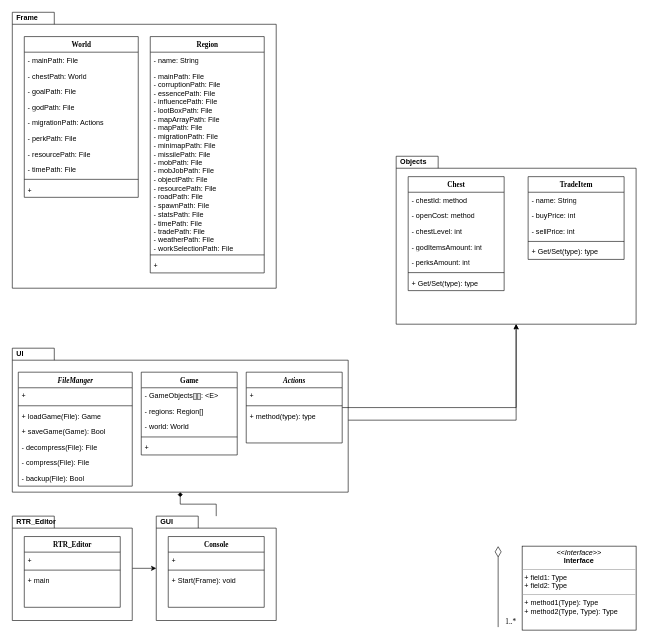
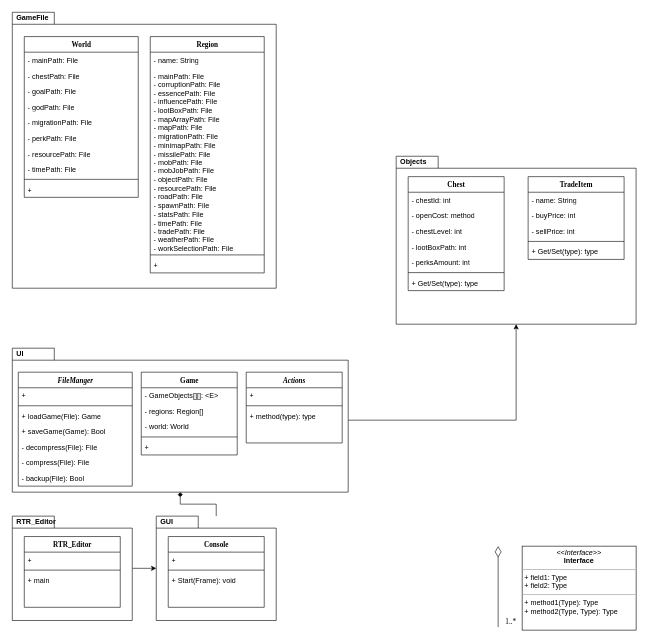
  <mxCell id="0" />
  <mxCell id="1" parent="0" />
  <mxCell id="2" style="edgeStyle=orthogonalEdgeStyle;rounded=0;html=1;labelBackgroundColor=none;startArrow=none;startFill=0;startSize=8;endArrow=diamondThin;endFill=0;endSize=16;fontFamily=Verdana;fontSize=12;" parent="1" edge="1"><mxGeometry relative="1" as="geometry"><mxPoint x="830" y="1045" as="sourcePoint" /><mxPoint x="830" y="910" as="targetPoint" /></mxGeometry></mxCell>
  <mxCell id="3" value="1..*" style="text;html=1;resizable=0;points=[];align=center;verticalAlign=middle;labelBackgroundColor=#ffffff;fontSize=12;fontFamily=Verdana;fontColor=#000000;" parent="2" vertex="1" connectable="0"><mxGeometry x="-0.847" y="-1" relative="1" as="geometry"><mxPoint x="19" y="1" as="offset" /></mxGeometry></mxCell>
  <mxCell id="4" value="&lt;p style=&quot;margin:0px;margin-top:4px;text-align:center;&quot;&gt;&lt;i&gt;&amp;lt;&amp;lt;Interface&amp;gt;&amp;gt;&lt;/i&gt;&lt;br/&gt;&lt;b&gt;Interface&lt;/b&gt;&lt;/p&gt;&lt;hr size=&quot;1&quot;/&gt;&lt;p style=&quot;margin:0px;margin-left:4px;&quot;&gt;+ field1: Type&lt;br/&gt;+ field2: Type&lt;/p&gt;&lt;hr size=&quot;1&quot;/&gt;&lt;p style=&quot;margin:0px;margin-left:4px;&quot;&gt;+ method1(Type): Type&lt;br/&gt;+ method2(Type, Type): Type&lt;/p&gt;" style="verticalAlign=top;align=left;overflow=fill;fontSize=12;fontFamily=Helvetica;html=1;rounded=0;shadow=0;comic=0;labelBackgroundColor=none;strokeColor=#000000;strokeWidth=1;fillColor=#ffffff;" parent="1" vertex="1"><mxGeometry x="870" y="910" width="190" height="140" as="geometry" /></mxCell>
  <mxCell id="5" style="edgeStyle=orthogonalEdgeStyle;rounded=0;orthogonalLoop=1;jettySize=auto;html=1;endArrow=diamond;" parent="1" source="6" target="33" edge="1"><mxGeometry relative="1" as="geometry" /></mxCell>
  <mxCell id="6" value="&lt;b&gt;GUI&lt;/b&gt;" style="shape=folder;xSize=90;align=left;spacingLeft=10;align=left;verticalAlign=top;spacingLeft=5;spacingTop=-4;tabWidth=70;tabHeight=20;tabPosition=left;html=1;strokeWidth=1;recursiveResize=0;" parent="1" vertex="1"><mxGeometry x="260" y="860" width="200" height="174" as="geometry" /></mxCell>
  <mxCell id="7" value="Console" style="swimlane;html=1;fontStyle=1;align=center;verticalAlign=top;childLayout=stackLayout;horizontal=1;startSize=26;horizontalStack=0;resizeParent=1;resizeLast=0;collapsible=1;marginBottom=0;swimlaneFillColor=#ffffff;rounded=0;shadow=0;comic=0;labelBackgroundColor=none;strokeColor=#000000;strokeWidth=1;fillColor=none;fontFamily=Verdana;fontSize=12;fontColor=#000000;" parent="1" vertex="1"><mxGeometry x="280" y="894" width="160" height="118" as="geometry" /></mxCell>
  <mxCell id="8" value="+" style="text;html=1;strokeColor=none;fillColor=none;align=left;verticalAlign=top;spacingLeft=4;spacingRight=4;whiteSpace=wrap;overflow=hidden;rotatable=0;points=[[0,0.5],[1,0.5]];portConstraint=eastwest;" parent="7" vertex="1"><mxGeometry y="26" width="160" height="26" as="geometry" /></mxCell>
  <mxCell id="9" value="" style="line;html=1;strokeWidth=1;fillColor=none;align=left;verticalAlign=middle;spacingTop=-1;spacingLeft=3;spacingRight=3;rotatable=0;labelPosition=right;points=[];portConstraint=eastwest;" parent="7" vertex="1"><mxGeometry y="52" width="160" height="8" as="geometry" /></mxCell>
  <mxCell id="10" value="+ Start(Frame): void" style="text;html=1;strokeColor=none;fillColor=none;align=left;verticalAlign=top;spacingLeft=4;spacingRight=4;whiteSpace=wrap;overflow=hidden;rotatable=0;points=[[0,0.5],[1,0.5]];portConstraint=eastwest;" parent="7" vertex="1"><mxGeometry y="60" width="160" height="26" as="geometry" /></mxCell>
  <mxCell id="11" style="edgeStyle=orthogonalEdgeStyle;rounded=0;orthogonalLoop=1;jettySize=auto;html=1;" edge="1" parent="1" source="12" target="6"><mxGeometry relative="1" as="geometry" /></mxCell>
  <mxCell id="12" value="&lt;b&gt;RTR_Editor&lt;/b&gt;" style="shape=folder;xSize=90;align=left;spacingLeft=10;align=left;verticalAlign=top;spacingLeft=5;spacingTop=-4;tabWidth=70;tabHeight=20;tabPosition=left;html=1;strokeWidth=1;recursiveResize=0;" parent="1" vertex="1"><mxGeometry x="20" y="860" width="200" height="174" as="geometry" /></mxCell>
  <mxCell id="13" value="RTR_Editor" style="swimlane;html=1;fontStyle=1;align=center;verticalAlign=top;childLayout=stackLayout;horizontal=1;startSize=26;horizontalStack=0;resizeParent=1;resizeLast=0;collapsible=1;marginBottom=0;swimlaneFillColor=#ffffff;rounded=0;shadow=0;comic=0;labelBackgroundColor=none;strokeColor=#000000;strokeWidth=1;fillColor=none;fontFamily=Verdana;fontSize=12;fontColor=#000000;" parent="1" vertex="1"><mxGeometry x="40" y="894" width="160" height="118" as="geometry" /></mxCell>
  <mxCell id="14" value="+" style="text;html=1;strokeColor=none;fillColor=none;align=left;verticalAlign=top;spacingLeft=4;spacingRight=4;whiteSpace=wrap;overflow=hidden;rotatable=0;points=[[0,0.5],[1,0.5]];portConstraint=eastwest;" parent="13" vertex="1"><mxGeometry y="26" width="160" height="26" as="geometry" /></mxCell>
  <mxCell id="15" value="" style="line;html=1;strokeWidth=1;fillColor=none;align=left;verticalAlign=middle;spacingTop=-1;spacingLeft=3;spacingRight=3;rotatable=0;labelPosition=right;points=[];portConstraint=eastwest;" parent="13" vertex="1"><mxGeometry y="52" width="160" height="8" as="geometry" /></mxCell>
  <mxCell id="16" value="+ main" style="text;html=1;strokeColor=none;fillColor=none;align=left;verticalAlign=top;spacingLeft=4;spacingRight=4;whiteSpace=wrap;overflow=hidden;rotatable=0;points=[[0,0.5],[1,0.5]];portConstraint=eastwest;" parent="13" vertex="1"><mxGeometry y="60" width="160" height="26" as="geometry" /></mxCell>
  <mxCell id="17" value="&lt;b&gt;Objects&lt;/b&gt;" style="shape=folder;xSize=90;align=left;spacingLeft=10;align=left;verticalAlign=top;spacingLeft=5;spacingTop=-4;tabWidth=70;tabHeight=20;tabPosition=left;html=1;strokeWidth=1;recursiveResize=0;" parent="1" vertex="1"><mxGeometry x="660" y="260" width="400" height="280" as="geometry" /></mxCell>
  <mxCell id="18" value="Chest" style="swimlane;html=1;fontStyle=1;align=center;verticalAlign=top;childLayout=stackLayout;horizontal=1;startSize=26;horizontalStack=0;resizeParent=1;resizeLast=0;collapsible=1;marginBottom=0;swimlaneFillColor=#ffffff;rounded=0;shadow=0;comic=0;labelBackgroundColor=none;strokeColor=#000000;strokeWidth=1;fillColor=none;fontFamily=Verdana;fontSize=12;fontColor=#000000;" parent="1" vertex="1"><mxGeometry x="680" y="294" width="160" height="190" as="geometry" /></mxCell>
- <mxCell id="19" value="- chestId: method" style="text;html=1;strokeColor=none;fillColor=none;align=left;verticalAlign=top;spacingLeft=4;spacingRight=4;whiteSpace=wrap;overflow=hidden;rotatable=0;points=[[0,0.5],[1,0.5]];portConstraint=eastwest;" parent="18" vertex="1"><mxGeometry y="26" width="160" height="26" as="geometry" /></mxCell>
+ <mxCell id="19" value="- chestId: int" style="text;html=1;strokeColor=none;fillColor=none;align=left;verticalAlign=top;spacingLeft=4;spacingRight=4;whiteSpace=wrap;overflow=hidden;rotatable=0;points=[[0,0.5],[1,0.5]];portConstraint=eastwest;" parent="18" vertex="1"><mxGeometry y="26" width="160" height="26" as="geometry" /></mxCell>
  <mxCell id="20" value="- openCost: method" style="text;html=1;strokeColor=none;fillColor=none;align=left;verticalAlign=top;spacingLeft=4;spacingRight=4;whiteSpace=wrap;overflow=hidden;rotatable=0;points=[[0,0.5],[1,0.5]];portConstraint=eastwest;" parent="18" vertex="1"><mxGeometry y="52" width="160" height="26" as="geometry" /></mxCell>
  <mxCell id="21" value="- chestLevel: int" style="text;html=1;strokeColor=none;fillColor=none;align=left;verticalAlign=top;spacingLeft=4;spacingRight=4;whiteSpace=wrap;overflow=hidden;rotatable=0;points=[[0,0.5],[1,0.5]];portConstraint=eastwest;" parent="18" vertex="1"><mxGeometry y="78" width="160" height="26" as="geometry" /></mxCell>
- <mxCell id="22" value="- godItemsAmount: int" style="text;html=1;strokeColor=none;fillColor=none;align=left;verticalAlign=top;spacingLeft=4;spacingRight=4;whiteSpace=wrap;overflow=hidden;rotatable=0;points=[[0,0.5],[1,0.5]];portConstraint=eastwest;" parent="18" vertex="1"><mxGeometry y="104" width="160" height="26" as="geometry" /></mxCell>
+ <mxCell id="22" value="- lootBoxPath: int" style="text;html=1;strokeColor=none;fillColor=none;align=left;verticalAlign=top;spacingLeft=4;spacingRight=4;whiteSpace=wrap;overflow=hidden;rotatable=0;points=[[0,0.5],[1,0.5]];portConstraint=eastwest;" parent="18" vertex="1"><mxGeometry y="104" width="160" height="26" as="geometry" /></mxCell>
  <mxCell id="23" value="- perksAmount: int" style="text;html=1;strokeColor=none;fillColor=none;align=left;verticalAlign=top;spacingLeft=4;spacingRight=4;whiteSpace=wrap;overflow=hidden;rotatable=0;points=[[0,0.5],[1,0.5]];portConstraint=eastwest;" parent="18" vertex="1"><mxGeometry y="130" width="160" height="26" as="geometry" /></mxCell>
  <mxCell id="24" value="" style="line;html=1;strokeWidth=1;fillColor=none;align=left;verticalAlign=middle;spacingTop=-1;spacingLeft=3;spacingRight=3;rotatable=0;labelPosition=right;points=[];portConstraint=eastwest;" parent="18" vertex="1"><mxGeometry y="156" width="160" height="8" as="geometry" /></mxCell>
  <mxCell id="25" value="+ Get/Set(type): type" style="text;html=1;strokeColor=none;fillColor=none;align=left;verticalAlign=top;spacingLeft=4;spacingRight=4;whiteSpace=wrap;overflow=hidden;rotatable=0;points=[[0,0.5],[1,0.5]];portConstraint=eastwest;" parent="18" vertex="1"><mxGeometry y="164" width="160" height="26" as="geometry" /></mxCell>
  <mxCell id="26" value="TradeItem" style="swimlane;html=1;fontStyle=1;align=center;verticalAlign=top;childLayout=stackLayout;horizontal=1;startSize=26;horizontalStack=0;resizeParent=1;resizeLast=0;collapsible=1;marginBottom=0;swimlaneFillColor=#ffffff;rounded=0;shadow=0;comic=0;labelBackgroundColor=none;strokeColor=#000000;strokeWidth=1;fillColor=none;fontFamily=Verdana;fontSize=12;fontColor=#000000;" parent="1" vertex="1"><mxGeometry x="880" y="294" width="160" height="138" as="geometry" /></mxCell>
  <mxCell id="27" value="- name: String" style="text;html=1;strokeColor=none;fillColor=none;align=left;verticalAlign=top;spacingLeft=4;spacingRight=4;whiteSpace=wrap;overflow=hidden;rotatable=0;points=[[0,0.5],[1,0.5]];portConstraint=eastwest;" parent="26" vertex="1"><mxGeometry y="26" width="160" height="26" as="geometry" /></mxCell>
  <mxCell id="28" value="- buyPrice: int" style="text;html=1;strokeColor=none;fillColor=none;align=left;verticalAlign=top;spacingLeft=4;spacingRight=4;whiteSpace=wrap;overflow=hidden;rotatable=0;points=[[0,0.5],[1,0.5]];portConstraint=eastwest;" parent="26" vertex="1"><mxGeometry y="52" width="160" height="26" as="geometry" /></mxCell>
  <mxCell id="29" value="- sellPrice: int" style="text;html=1;strokeColor=none;fillColor=none;align=left;verticalAlign=top;spacingLeft=4;spacingRight=4;whiteSpace=wrap;overflow=hidden;rotatable=0;points=[[0,0.5],[1,0.5]];portConstraint=eastwest;" parent="26" vertex="1"><mxGeometry y="78" width="160" height="26" as="geometry" /></mxCell>
  <mxCell id="30" value="" style="line;html=1;strokeWidth=1;fillColor=none;align=left;verticalAlign=middle;spacingTop=-1;spacingLeft=3;spacingRight=3;rotatable=0;labelPosition=right;points=[];portConstraint=eastwest;" parent="26" vertex="1"><mxGeometry y="104" width="160" height="8" as="geometry" /></mxCell>
  <mxCell id="31" value="+ Get/Set(type): type" style="text;html=1;strokeColor=none;fillColor=none;align=left;verticalAlign=top;spacingLeft=4;spacingRight=4;whiteSpace=wrap;overflow=hidden;rotatable=0;points=[[0,0.5],[1,0.5]];portConstraint=eastwest;" vertex="1" parent="26"><mxGeometry y="112" width="160" height="26" as="geometry" /></mxCell>
  <mxCell id="32" style="edgeStyle=orthogonalEdgeStyle;rounded=0;orthogonalLoop=1;jettySize=auto;html=1;" edge="1" parent="1" source="33" target="17"><mxGeometry relative="1" as="geometry" /></mxCell>
  <mxCell id="33" value="&lt;b&gt;UI&lt;/b&gt;" style="shape=folder;xSize=90;align=left;spacingLeft=10;align=left;verticalAlign=top;spacingLeft=5;spacingTop=-4;tabWidth=70;tabHeight=20;tabPosition=left;html=1;strokeWidth=1;recursiveResize=0;" parent="1" vertex="1"><mxGeometry x="20" y="580" width="560" height="240" as="geometry" /></mxCell>
  <mxCell id="34" value="&lt;i&gt;FileManger&lt;/i&gt;" style="swimlane;html=1;fontStyle=1;align=center;verticalAlign=top;childLayout=stackLayout;horizontal=1;startSize=26;horizontalStack=0;resizeParent=1;resizeLast=0;collapsible=1;marginBottom=0;swimlaneFillColor=#ffffff;rounded=0;shadow=0;comic=0;labelBackgroundColor=none;strokeColor=#000000;strokeWidth=1;fillColor=none;fontFamily=Verdana;fontSize=12;fontColor=#000000;" parent="1" vertex="1"><mxGeometry x="30" y="620" width="190" height="190" as="geometry" /></mxCell>
  <mxCell id="35" value="+" style="text;html=1;strokeColor=none;fillColor=none;align=left;verticalAlign=top;spacingLeft=4;spacingRight=4;whiteSpace=wrap;overflow=hidden;rotatable=0;points=[[0,0.5],[1,0.5]];portConstraint=eastwest;" parent="34" vertex="1"><mxGeometry y="26" width="190" height="26" as="geometry" /></mxCell>
  <mxCell id="36" value="" style="line;html=1;strokeWidth=1;fillColor=none;align=left;verticalAlign=middle;spacingTop=-1;spacingLeft=3;spacingRight=3;rotatable=0;labelPosition=right;points=[];portConstraint=eastwest;" parent="34" vertex="1"><mxGeometry y="52" width="190" height="8" as="geometry" /></mxCell>
  <mxCell id="37" value="+ loadGame(File): Game" style="text;html=1;strokeColor=none;fillColor=none;align=left;verticalAlign=top;spacingLeft=4;spacingRight=4;whiteSpace=wrap;overflow=hidden;rotatable=0;points=[[0,0.5],[1,0.5]];portConstraint=eastwest;" parent="34" vertex="1"><mxGeometry y="60" width="190" height="26" as="geometry" /></mxCell>
  <mxCell id="38" value="+ saveGame(Game): Bool" style="text;html=1;strokeColor=none;fillColor=none;align=left;verticalAlign=top;spacingLeft=4;spacingRight=4;whiteSpace=wrap;overflow=hidden;rotatable=0;points=[[0,0.5],[1,0.5]];portConstraint=eastwest;" vertex="1" parent="34"><mxGeometry y="86" width="190" height="26" as="geometry" /></mxCell>
  <mxCell id="39" value="- decompress(File): File" style="text;html=1;strokeColor=none;fillColor=none;align=left;verticalAlign=top;spacingLeft=4;spacingRight=4;whiteSpace=wrap;overflow=hidden;rotatable=0;points=[[0,0.5],[1,0.5]];portConstraint=eastwest;" vertex="1" parent="34"><mxGeometry y="112" width="190" height="26" as="geometry" /></mxCell>
  <mxCell id="40" value="- compress(File): File" style="text;html=1;strokeColor=none;fillColor=none;align=left;verticalAlign=top;spacingLeft=4;spacingRight=4;whiteSpace=wrap;overflow=hidden;rotatable=0;points=[[0,0.5],[1,0.5]];portConstraint=eastwest;" vertex="1" parent="34"><mxGeometry y="138" width="190" height="26" as="geometry" /></mxCell>
  <mxCell id="41" value="- backup(File): Bool" style="text;html=1;strokeColor=none;fillColor=none;align=left;verticalAlign=top;spacingLeft=4;spacingRight=4;whiteSpace=wrap;overflow=hidden;rotatable=0;points=[[0,0.5],[1,0.5]];portConstraint=eastwest;" vertex="1" parent="34"><mxGeometry y="164" width="190" height="26" as="geometry" /></mxCell>
- <mxCell id="42" style="edgeStyle=orthogonalEdgeStyle;rounded=0;orthogonalLoop=1;jettySize=auto;html=1;" parent="1" source="43" target="17" edge="1"><mxGeometry relative="1" as="geometry" /></mxCell>
  <mxCell id="43" value="&lt;i&gt;Actions&lt;/i&gt;" style="swimlane;html=1;fontStyle=1;align=center;verticalAlign=top;childLayout=stackLayout;horizontal=1;startSize=26;horizontalStack=0;resizeParent=1;resizeLast=0;collapsible=1;marginBottom=0;swimlaneFillColor=#ffffff;rounded=0;shadow=0;comic=0;labelBackgroundColor=none;strokeColor=#000000;strokeWidth=1;fillColor=none;fontFamily=Verdana;fontSize=12;fontColor=#000000;" parent="1" vertex="1"><mxGeometry x="410" y="620" width="160" height="118" as="geometry" /></mxCell>
  <mxCell id="44" value="+" style="text;html=1;strokeColor=none;fillColor=none;align=left;verticalAlign=top;spacingLeft=4;spacingRight=4;whiteSpace=wrap;overflow=hidden;rotatable=0;points=[[0,0.5],[1,0.5]];portConstraint=eastwest;" parent="43" vertex="1"><mxGeometry y="26" width="160" height="26" as="geometry" /></mxCell>
  <mxCell id="45" value="" style="line;html=1;strokeWidth=1;fillColor=none;align=left;verticalAlign=middle;spacingTop=-1;spacingLeft=3;spacingRight=3;rotatable=0;labelPosition=right;points=[];portConstraint=eastwest;" parent="43" vertex="1"><mxGeometry y="52" width="160" height="8" as="geometry" /></mxCell>
  <mxCell id="46" value="+ method(type): type" style="text;html=1;strokeColor=none;fillColor=none;align=left;verticalAlign=top;spacingLeft=4;spacingRight=4;whiteSpace=wrap;overflow=hidden;rotatable=0;points=[[0,0.5],[1,0.5]];portConstraint=eastwest;" parent="43" vertex="1"><mxGeometry y="60" width="160" height="26" as="geometry" /></mxCell>
- <mxCell id="47" value="&lt;b&gt;Frame&lt;/b&gt;" style="shape=folder;xSize=90;align=left;spacingLeft=10;align=left;verticalAlign=top;spacingLeft=5;spacingTop=-4;tabWidth=70;tabHeight=20;tabPosition=left;html=1;strokeWidth=1;recursiveResize=0;" parent="1" vertex="1"><mxGeometry x="20" y="20" width="440" height="460" as="geometry" /></mxCell>
+ <mxCell id="47" value="&lt;b&gt;GameFile&lt;/b&gt;" style="shape=folder;xSize=90;align=left;spacingLeft=10;align=left;verticalAlign=top;spacingLeft=5;spacingTop=-4;tabWidth=70;tabHeight=20;tabPosition=left;html=1;strokeWidth=1;recursiveResize=0;" parent="1" vertex="1"><mxGeometry x="20" y="20" width="440" height="460" as="geometry" /></mxCell>
  <mxCell id="48" value="World" style="swimlane;html=1;fontStyle=1;align=center;verticalAlign=top;childLayout=stackLayout;horizontal=1;startSize=26;horizontalStack=0;resizeParent=1;resizeLast=0;collapsible=1;marginBottom=0;swimlaneFillColor=#ffffff;rounded=0;shadow=0;comic=0;labelBackgroundColor=none;strokeColor=#000000;strokeWidth=1;fillColor=none;fontFamily=Verdana;fontSize=12;fontColor=#000000;" parent="1" vertex="1"><mxGeometry x="40" y="60.5" width="190" height="268" as="geometry" /></mxCell>
  <mxCell id="49" value="- mainPath: File" style="text;html=1;strokeColor=none;fillColor=none;align=left;verticalAlign=top;spacingLeft=4;spacingRight=4;whiteSpace=wrap;overflow=hidden;rotatable=0;points=[[0,0.5],[1,0.5]];portConstraint=eastwest;" parent="48" vertex="1"><mxGeometry y="26" width="190" height="26" as="geometry" /></mxCell>
- <mxCell id="50" value="- chestPath: World" style="text;html=1;strokeColor=none;fillColor=none;align=left;verticalAlign=top;spacingLeft=4;spacingRight=4;whiteSpace=wrap;overflow=hidden;rotatable=0;points=[[0,0.5],[1,0.5]];portConstraint=eastwest;" vertex="1" parent="48"><mxGeometry y="52" width="190" height="26" as="geometry" /></mxCell>
+ <mxCell id="50" value="- chestPath: File" style="text;html=1;strokeColor=none;fillColor=none;align=left;verticalAlign=top;spacingLeft=4;spacingRight=4;whiteSpace=wrap;overflow=hidden;rotatable=0;points=[[0,0.5],[1,0.5]];portConstraint=eastwest;" vertex="1" parent="48"><mxGeometry y="52" width="190" height="26" as="geometry" /></mxCell>
  <mxCell id="51" value="- goalPath: File" style="text;html=1;strokeColor=none;fillColor=none;align=left;verticalAlign=top;spacingLeft=4;spacingRight=4;whiteSpace=wrap;overflow=hidden;rotatable=0;points=[[0,0.5],[1,0.5]];portConstraint=eastwest;" vertex="1" parent="48"><mxGeometry y="78" width="190" height="26" as="geometry" /></mxCell>
  <mxCell id="52" value="- godPath: File" style="text;html=1;strokeColor=none;fillColor=none;align=left;verticalAlign=top;spacingLeft=4;spacingRight=4;whiteSpace=wrap;overflow=hidden;rotatable=0;points=[[0,0.5],[1,0.5]];portConstraint=eastwest;" vertex="1" parent="48"><mxGeometry y="104" width="190" height="26" as="geometry" /></mxCell>
- <mxCell id="53" value="- migrationPath: Actions" style="text;html=1;strokeColor=none;fillColor=none;align=left;verticalAlign=top;spacingLeft=4;spacingRight=4;whiteSpace=wrap;overflow=hidden;rotatable=0;points=[[0,0.5],[1,0.5]];portConstraint=eastwest;" vertex="1" parent="48"><mxGeometry y="130" width="190" height="26" as="geometry" /></mxCell>
+ <mxCell id="53" value="- migrationPath: File" style="text;html=1;strokeColor=none;fillColor=none;align=left;verticalAlign=top;spacingLeft=4;spacingRight=4;whiteSpace=wrap;overflow=hidden;rotatable=0;points=[[0,0.5],[1,0.5]];portConstraint=eastwest;" vertex="1" parent="48"><mxGeometry y="130" width="190" height="26" as="geometry" /></mxCell>
  <mxCell id="54" value="- perkPath: File" style="text;html=1;strokeColor=none;fillColor=none;align=left;verticalAlign=top;spacingLeft=4;spacingRight=4;whiteSpace=wrap;overflow=hidden;rotatable=0;points=[[0,0.5],[1,0.5]];portConstraint=eastwest;" vertex="1" parent="48"><mxGeometry y="156" width="190" height="26" as="geometry" /></mxCell>
  <mxCell id="55" value="- resourcePath: File" style="text;html=1;strokeColor=none;fillColor=none;align=left;verticalAlign=top;spacingLeft=4;spacingRight=4;whiteSpace=wrap;overflow=hidden;rotatable=0;points=[[0,0.5],[1,0.5]];portConstraint=eastwest;" vertex="1" parent="48"><mxGeometry y="182" width="190" height="26" as="geometry" /></mxCell>
  <mxCell id="56" value="- timePath: File" style="text;html=1;strokeColor=none;fillColor=none;align=left;verticalAlign=top;spacingLeft=4;spacingRight=4;whiteSpace=wrap;overflow=hidden;rotatable=0;points=[[0,0.5],[1,0.5]];portConstraint=eastwest;" vertex="1" parent="48"><mxGeometry y="208" width="190" height="26" as="geometry" /></mxCell>
  <mxCell id="57" value="" style="line;html=1;strokeWidth=1;fillColor=none;align=left;verticalAlign=middle;spacingTop=-1;spacingLeft=3;spacingRight=3;rotatable=0;labelPosition=right;points=[];portConstraint=eastwest;" parent="48" vertex="1"><mxGeometry y="234" width="190" height="8" as="geometry" /></mxCell>
  <mxCell id="58" value="+" style="text;html=1;strokeColor=none;fillColor=none;align=left;verticalAlign=top;spacingLeft=4;spacingRight=4;whiteSpace=wrap;overflow=hidden;rotatable=0;points=[[0,0.5],[1,0.5]];portConstraint=eastwest;" parent="48" vertex="1"><mxGeometry y="242" width="190" height="26" as="geometry" /></mxCell>
  <mxCell id="59" value="Region" style="swimlane;html=1;fontStyle=1;align=center;verticalAlign=top;childLayout=stackLayout;horizontal=1;startSize=26;horizontalStack=0;resizeParent=1;resizeLast=0;collapsible=1;marginBottom=0;swimlaneFillColor=#ffffff;rounded=0;shadow=0;comic=0;labelBackgroundColor=none;strokeColor=#000000;strokeWidth=1;fillColor=none;fontFamily=Verdana;fontSize=12;fontColor=#000000;" parent="1" vertex="1"><mxGeometry x="250" y="60.5" width="190" height="394" as="geometry" /></mxCell>
  <mxCell id="60" value="- name: String" style="text;html=1;strokeColor=none;fillColor=none;align=left;verticalAlign=top;spacingLeft=4;spacingRight=4;whiteSpace=wrap;overflow=hidden;rotatable=0;points=[[0,0.5],[1,0.5]];portConstraint=eastwest;" parent="59" vertex="1"><mxGeometry y="26" width="190" height="26" as="geometry" /></mxCell>
  <mxCell id="61" value="- mainPath: File&lt;br&gt;&lt;div&gt;- corruptionPath: File&lt;/div&gt;&lt;div&gt;- essencePath: File&lt;/div&gt;&lt;div&gt;- influencePath: File&lt;/div&gt;&lt;div&gt;- lootBoxPath: File&lt;/div&gt;&lt;div&gt;- mapArrayPath: File&lt;/div&gt;&lt;div&gt;- mapPath: File&lt;/div&gt;&lt;div&gt;- migrationPath: File&lt;/div&gt;&lt;div&gt;- minimapPath: File&lt;/div&gt;&lt;div&gt;- missilePath: File&lt;/div&gt;&lt;div&gt;- mobPath: File&lt;/div&gt;&lt;div&gt;- mobJobPath: File&lt;/div&gt;&lt;div&gt;- objectPath: File&lt;/div&gt;&lt;div&gt;- resourcePath: File&lt;/div&gt;&lt;div&gt;- roadPath: File&lt;/div&gt;&lt;div&gt;- spawnPath: File&lt;/div&gt;&lt;div&gt;- statsPath: File&lt;/div&gt;&lt;div&gt;- timePath: File&lt;/div&gt;&lt;div&gt;- tradePath: File&lt;/div&gt;&lt;div&gt;- weatherPath: File&lt;/div&gt;&lt;div&gt;- workSelectionPath: File&lt;/div&gt;" style="text;html=1;strokeColor=none;fillColor=none;align=left;verticalAlign=top;spacingLeft=4;spacingRight=4;whiteSpace=wrap;overflow=hidden;rotatable=0;points=[[0,0.5],[1,0.5]];portConstraint=eastwest;" parent="59" vertex="1"><mxGeometry y="52" width="190" height="308" as="geometry" /></mxCell>
  <mxCell id="62" value="" style="line;html=1;strokeWidth=1;fillColor=none;align=left;verticalAlign=middle;spacingTop=-1;spacingLeft=3;spacingRight=3;rotatable=0;labelPosition=right;points=[];portConstraint=eastwest;" parent="59" vertex="1"><mxGeometry y="360" width="190" height="8" as="geometry" /></mxCell>
  <mxCell id="63" value="+" style="text;html=1;strokeColor=none;fillColor=none;align=left;verticalAlign=top;spacingLeft=4;spacingRight=4;whiteSpace=wrap;overflow=hidden;rotatable=0;points=[[0,0.5],[1,0.5]];portConstraint=eastwest;" parent="59" vertex="1"><mxGeometry y="368" width="190" height="26" as="geometry" /></mxCell>
  <mxCell id="64" value="Game" style="swimlane;html=1;fontStyle=1;align=center;verticalAlign=top;childLayout=stackLayout;horizontal=1;startSize=26;horizontalStack=0;resizeParent=1;resizeLast=0;collapsible=1;marginBottom=0;swimlaneFillColor=#ffffff;rounded=0;shadow=0;comic=0;labelBackgroundColor=none;strokeColor=#000000;strokeWidth=1;fillColor=none;fontFamily=Verdana;fontSize=12;fontColor=#000000;" vertex="1" parent="1"><mxGeometry x="235" y="620" width="160" height="138" as="geometry" /></mxCell>
  <mxCell id="65" value="- GameObjects[][]: &amp;lt;E&amp;gt;" style="text;html=1;strokeColor=none;fillColor=none;align=left;verticalAlign=top;spacingLeft=4;spacingRight=4;whiteSpace=wrap;overflow=hidden;rotatable=0;points=[[0,0.5],[1,0.5]];portConstraint=eastwest;" vertex="1" parent="64"><mxGeometry y="26" width="160" height="26" as="geometry" /></mxCell>
  <mxCell id="66" value="- regions: Region[]" style="text;html=1;strokeColor=none;fillColor=none;align=left;verticalAlign=top;spacingLeft=4;spacingRight=4;whiteSpace=wrap;overflow=hidden;rotatable=0;points=[[0,0.5],[1,0.5]];portConstraint=eastwest;" parent="64" vertex="1"><mxGeometry y="52" width="160" height="26" as="geometry" /></mxCell>
  <mxCell id="67" value="- world: World" style="text;html=1;strokeColor=none;fillColor=none;align=left;verticalAlign=top;spacingLeft=4;spacingRight=4;whiteSpace=wrap;overflow=hidden;rotatable=0;points=[[0,0.5],[1,0.5]];portConstraint=eastwest;" vertex="1" parent="64"><mxGeometry y="78" width="160" height="26" as="geometry" /></mxCell>
  <mxCell id="68" value="" style="line;html=1;strokeWidth=1;fillColor=none;align=left;verticalAlign=middle;spacingTop=-1;spacingLeft=3;spacingRight=3;rotatable=0;labelPosition=right;points=[];portConstraint=eastwest;" vertex="1" parent="64"><mxGeometry y="104" width="160" height="8" as="geometry" /></mxCell>
  <mxCell id="69" value="+&amp;nbsp;" style="text;html=1;strokeColor=none;fillColor=none;align=left;verticalAlign=top;spacingLeft=4;spacingRight=4;whiteSpace=wrap;overflow=hidden;rotatable=0;points=[[0,0.5],[1,0.5]];portConstraint=eastwest;" vertex="1" parent="64"><mxGeometry y="112" width="160" height="26" as="geometry" /></mxCell>
